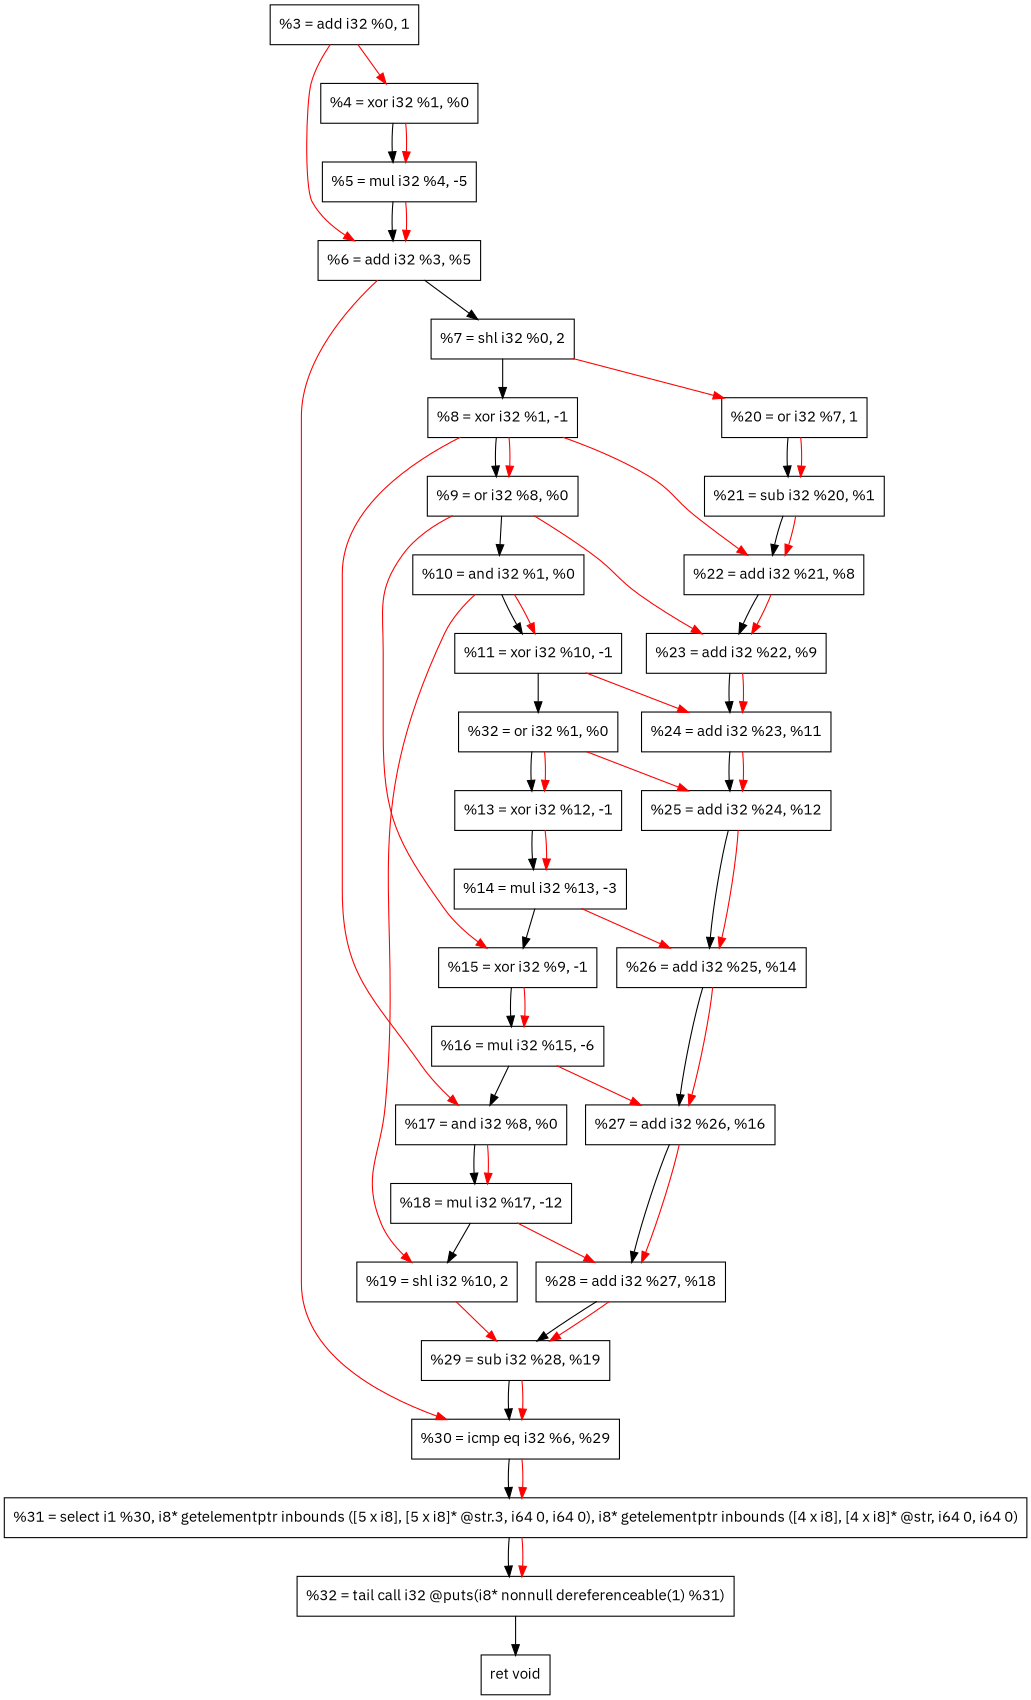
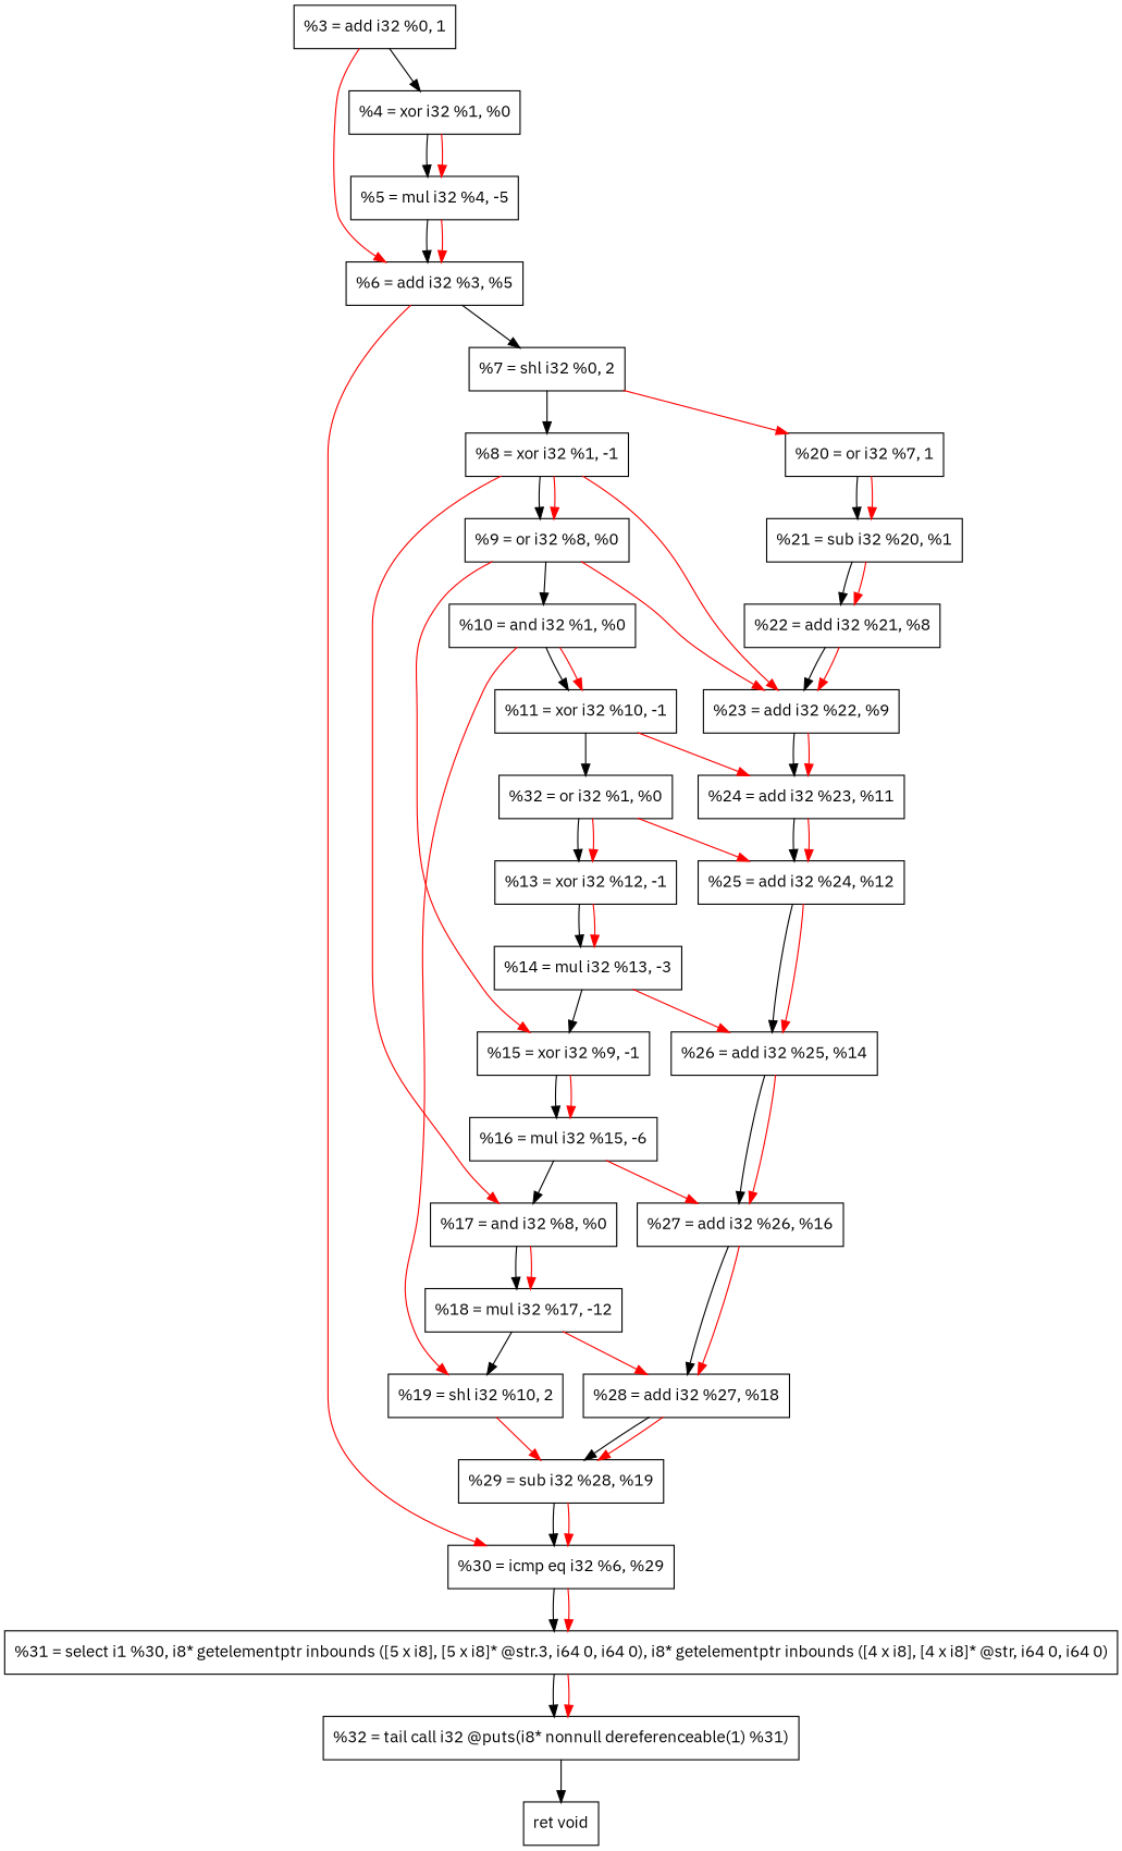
  digraph {
    fontname="IBM Plex Sans"
    node [fontname="IBM Plex Sans" shape=record]
    edge [fontname="IBM Plex Sans" color=red]
    n1 [label="  %3 = add i32 %0, 1"]
    n2 [label="  %4 = xor i32 %1, %0"]
    n3 [label="  %6 = add i32 %3, %5"]
    n4 [label="  %5 = mul i32 %4, -5"]
    n5 [label="  %7 = shl i32 %0, 2"]
    n6 [label="  %30 = icmp eq i32 %6, %29"]
    n7 [label="  %8 = xor i32 %1, -1"]
    n8 [label="  %20 = or i32 %7, 1"]
    n9 [label="  %31 = select i1 %30, i8* getelementptr inbounds ([5 x i8], [5 x i8]* @str.3, i64 0, i64 0), i8* getelementptr inbounds ([4 x i8], [4 x i8]* @str, i64 0, i64 0)"]
    n10 [label="  %9 = or i32 %8, %0"]
    n11 [label="  %17 = and i32 %8, %0"]
    n12 [label="  %22 = add i32 %21, %8"]
    n13 [label="  %21 = sub i32 %20, %1"]
    n14 [label="  %10 = and i32 %1, %0"]
    n15 [label="  %15 = xor i32 %9, -1"]
    n16 [label="  %23 = add i32 %22, %9"]
    n17 [label="  %18 = mul i32 %17, -12"]
    n18 [label="  %11 = xor i32 %10, -1"]
    n19 [label="  %19 = shl i32 %10, 2"]
    n20 [label="  %16 = mul i32 %15, -6"]
    n21 [label="  %24 = add i32 %23, %11"]
    n22 [label="%32 = or i32 %1, %0"]
    n23 [label="  %29 = sub i32 %28, %19"]
    n24 [label="  %13 = xor i32 %12, -1"]
    n25 [label="  %25 = add i32 %24, %12"]
    n26 [label="  %14 = mul i32 %13, -3"]
    n27 [label="  %26 = add i32 %25, %14"]
    n28 [label="  %27 = add i32 %26, %16"]
    n29 [label="  %28 = add i32 %27, %18"]
    n30 [label="  %32 = tail call i32 @puts(i8* nonnull dereferenceable(1) %31)"]
    n31 [label="  ret void"]
-   n1 -> n2
+   n1 -> n2 [color=""]
    n1 -> n3
    n2 -> n4 [color=""]
    n2 -> n4
    n3 -> n5 [color=""]
    n3 -> n6
    n4 -> n3 [color=""]
    n4 -> n3
    n5 -> n7 [color=""]
    n5 -> n8
    n6 -> n9 [color=""]
    n6 -> n9
    n7 -> n10 [color=""]
    n7 -> n10
    n7 -> n11
-   n7 -> n12
+   n7 -> n16
    n8 -> n13 [color=""]
    n8 -> n13
    n9 -> n30 [color=""]
    n9 -> n30
    n10 -> n14 [color=""]
    n10 -> n15
    n10 -> n16
    n11 -> n17 [color=""]
    n11 -> n17
    n12 -> n16 [color=""]
    n12 -> n16
    n13 -> n12 [color=""]
    n13 -> n12
    n14 -> n18 [color=""]
    n14 -> n18
    n14 -> n19
    n15 -> n20 [color=""]
    n15 -> n20
    n16 -> n21 [color=""]
    n16 -> n21
    n17 -> n19 [color=""]
    n17 -> n29
    n18 -> n21
    n18 -> n22 [color=""]
    n19 -> n23
    n20 -> n11 [color=""]
    n20 -> n28
    n21 -> n25 [color=""]
    n21 -> n25
    n22 -> n24 [color=""]
    n22 -> n24
    n22 -> n25
    n23 -> n6 [color=""]
    n23 -> n6
    n24 -> n26 [color=""]
    n24 -> n26
    n25 -> n27 [color=""]
    n25 -> n27
    n26 -> n15 [color=""]
    n26 -> n27
    n27 -> n28 [color=""]
    n27 -> n28
    n28 -> n29 [color=""]
    n28 -> n29
    n29 -> n23 [color=""]
    n29 -> n23
    n30 -> n31 [color=""]
  }
